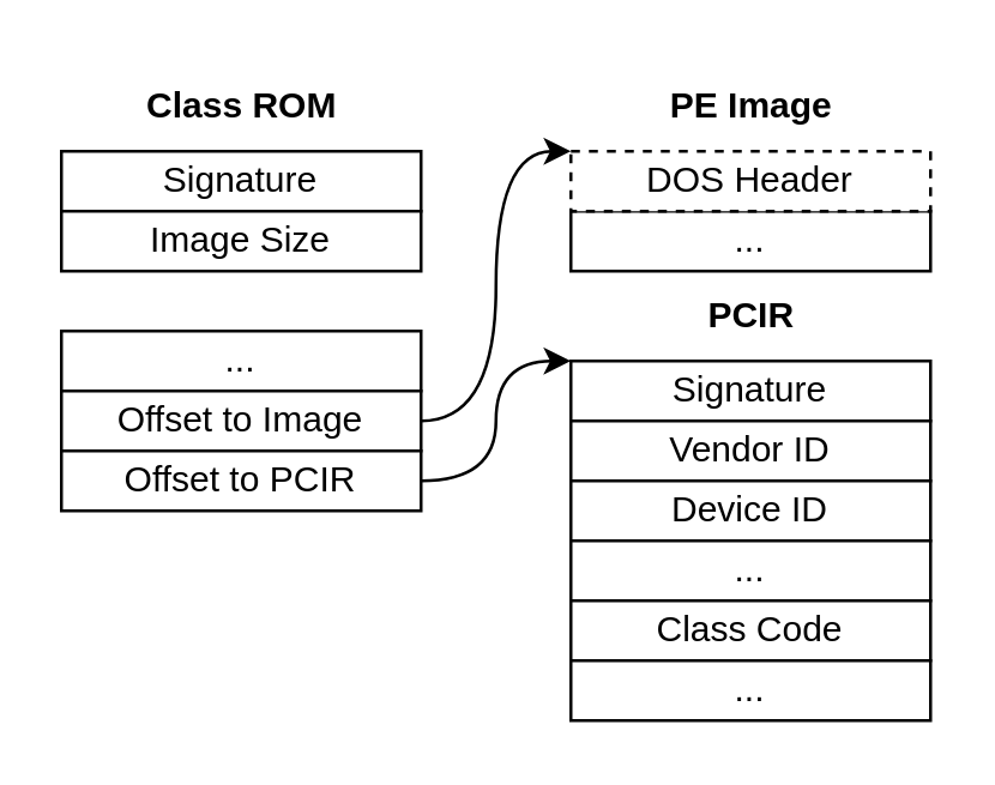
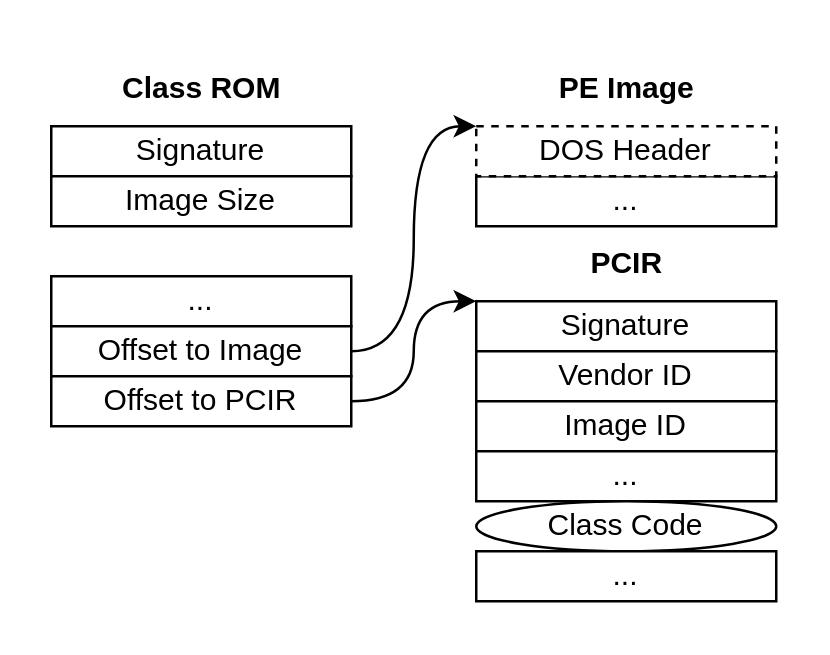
  <mxCell id="0" />
  <mxCell id="1" parent="0" />
  <mxCell id="2" value="" style="group" vertex="1" connectable="0" parent="1"><mxGeometry x="20" y="50" width="120" height="120" as="geometry" /></mxCell>
  <mxCell id="3" value="Signature" style="rounded=0;whiteSpace=wrap;html=1;" vertex="1" parent="2"><mxGeometry width="120" height="20" as="geometry" /></mxCell>
  <mxCell id="4" value="Image Size" style="rounded=0;whiteSpace=wrap;html=1;" vertex="1" parent="2"><mxGeometry y="20" width="120" height="20" as="geometry" /></mxCell>
  <mxCell id="5" value="..." style="rounded=0;whiteSpace=wrap;html=1;" vertex="1" parent="2"><mxGeometry y="60" width="120" height="20" as="geometry" /></mxCell>
  <mxCell id="6" value="Offset to Image" style="rounded=0;whiteSpace=wrap;html=1;" vertex="1" parent="2"><mxGeometry y="80" width="120" height="20" as="geometry" /></mxCell>
  <mxCell id="7" value="Offset to PCIR" style="rounded=0;whiteSpace=wrap;html=1;" vertex="1" parent="2"><mxGeometry y="100" width="120" height="20" as="geometry" /></mxCell>
  <mxCell id="8" value="Class ROM" style="text;html=1;align=center;verticalAlign=middle;resizable=0;points=[];autosize=1;strokeColor=none;fillColor=none;fontStyle=1" vertex="1" parent="1"><mxGeometry x="35" y="20" width="90" height="30" as="geometry" /></mxCell>
  <mxCell id="9" value="" style="group" vertex="1" connectable="0" parent="1"><mxGeometry x="190" y="90" width="120" height="150" as="geometry" /></mxCell>
  <mxCell id="10" value="Signature" style="rounded=0;whiteSpace=wrap;html=1;" vertex="1" parent="9"><mxGeometry y="30" width="120" height="20" as="geometry" /></mxCell>
  <mxCell id="11" value="PCIR" style="text;html=1;align=center;verticalAlign=middle;resizable=0;points=[];autosize=1;strokeColor=none;fillColor=none;fontStyle=1" vertex="1" parent="9"><mxGeometry x="35" width="50" height="30" as="geometry" /></mxCell>
  <mxCell id="12" value="Vendor ID" style="rounded=0;whiteSpace=wrap;html=1;" vertex="1" parent="9"><mxGeometry y="50" width="120" height="20" as="geometry" /></mxCell>
- <mxCell id="13" value="Device ID" style="rounded=0;whiteSpace=wrap;html=1;" vertex="1" parent="9"><mxGeometry y="70" width="120" height="20" as="geometry" /></mxCell>
+ <mxCell id="13" value="Image ID" style="rounded=0;whiteSpace=wrap;html=1;" vertex="1" parent="9"><mxGeometry y="70" width="120" height="20" as="geometry" /></mxCell>
  <mxCell id="14" value="..." style="rounded=0;whiteSpace=wrap;html=1;" vertex="1" parent="9"><mxGeometry y="90" width="120" height="20" as="geometry" /></mxCell>
- <mxCell id="15" value="Class Code" style="rounded=0;whiteSpace=wrap;html=1;" vertex="1" parent="9"><mxGeometry y="110" width="120" height="20" as="geometry" /></mxCell>
+ <mxCell id="15" value="Class Code" style="ellipse;whiteSpace=wrap;html=1;" vertex="1" parent="9"><mxGeometry y="110" width="120" height="20" as="geometry" /></mxCell>
  <mxCell id="16" value="..." style="rounded=0;whiteSpace=wrap;html=1;" vertex="1" parent="9"><mxGeometry y="130" width="120" height="20" as="geometry" /></mxCell>
  <mxCell id="17" value="" style="group" vertex="1" connectable="0" parent="1"><mxGeometry x="190" y="20" width="120" height="70" as="geometry" /></mxCell>
  <mxCell id="18" value="..." style="rounded=0;whiteSpace=wrap;html=1;" vertex="1" parent="17"><mxGeometry y="50" width="120" height="20" as="geometry" /></mxCell>
  <mxCell id="19" value="DOS Header" style="rounded=0;whiteSpace=wrap;html=1;dashed=1;" vertex="1" parent="17"><mxGeometry y="30" width="120" height="20" as="geometry" /></mxCell>
  <mxCell id="20" value="PE Image" style="text;html=1;align=center;verticalAlign=middle;resizable=0;points=[];autosize=1;strokeColor=none;fillColor=none;fontStyle=1" vertex="1" parent="17"><mxGeometry x="20" width="80" height="30" as="geometry" /></mxCell>
  <mxCell id="21" style="edgeStyle=orthogonalEdgeStyle;rounded=0;orthogonalLoop=1;jettySize=auto;html=1;curved=1;entryX=0;entryY=0;entryDx=0;entryDy=0;" edge="1" parent="1" source="6" target="19"><mxGeometry relative="1" as="geometry"><mxPoint x="170" y="50" as="targetPoint" /><Array as="points"><mxPoint x="165" y="140" /><mxPoint x="165" y="50" /></Array></mxGeometry></mxCell>
  <mxCell id="22" style="edgeStyle=orthogonalEdgeStyle;rounded=0;orthogonalLoop=1;jettySize=auto;html=1;curved=1;entryX=0;entryY=0;entryDx=0;entryDy=0;" edge="1" parent="1" source="7" target="10"><mxGeometry relative="1" as="geometry"><mxPoint x="180" y="130" as="targetPoint" /><Array as="points"><mxPoint x="165" y="160" /><mxPoint x="165" y="120" /></Array></mxGeometry></mxCell>
